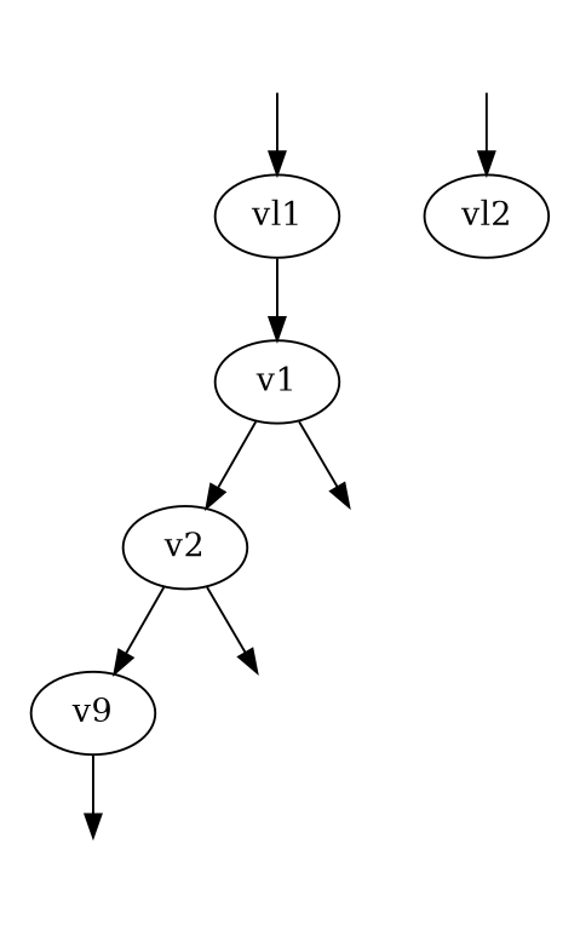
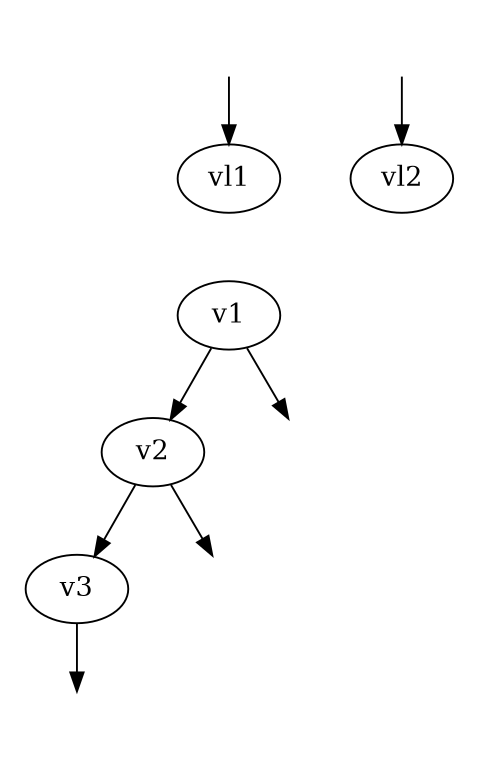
  digraph {
    num=1
    overall_factor=1
    projector="vbar(2,spenso::bis(4,hedge(2)))*u(1,spenso::bis(4,hedge(1)))*ϵbar(0,spenso::mink(4,hedge(0)))*ϵbar(3,spenso::mink(4,hedge(3)))*ϵbar(4,spenso::mink(4,hedge(4)))"
    edge [dod=-2 is_dummy=false num="1𝑖" particle=d sink=1 source=0]
    v1 [dod=0 int_id=V_71 num="-1𝑖/3*ee*spenso::g(spenso::dind(spenso::cof(3,hedge(5))),spenso::cof(3,hedge(12)))*spenso::gamma(spenso::bis(4,hedge(5)),spenso::bis(4,hedge(12)),spenso::mink(4,hedge(3)))"]
    v2 [dod=0 int_id=V_71 num="-1𝑖/3*ee*spenso::g(spenso::dind(spenso::cof(3,hedge(7))),spenso::cof(3,hedge(6)))*spenso::gamma(spenso::bis(4,hedge(7)),spenso::bis(4,hedge(6)),spenso::mink(4,hedge(4)))"]
    exte3 [style=invis]
-   v3 [dod=0 int_id=V_71 num="-1𝑖/3*ee*spenso::g(spenso::dind(spenso::cof(3,hedge(9))),spenso::cof(3,hedge(8)))*spenso::gamma(spenso::bis(4,hedge(9)),spenso::bis(4,hedge(8)),spenso::mink(4,hedge(0)))" label=v9]
+   v3 [dod=0 int_id=V_71 num="-1𝑖/3*ee*spenso::g(spenso::dind(spenso::cof(3,hedge(9))),spenso::cof(3,hedge(8)))*spenso::gamma(spenso::bis(4,hedge(9)),spenso::bis(4,hedge(8)),spenso::mink(4,hedge(0)))"]
    exte4 [style=invis]
    exte0 [style=invis]
    vl2 [dod=0 int_id=V_74 num="1𝑖*G*spenso::gamma(spenso::bis(4,hedge(2)),spenso::bis(4,hedge(10)),spenso::mink(4,hedge(14)))*spenso::t(spenso::coad(8,hedge(14)),spenso::cof(3,hedge(10)),spenso::dind(spenso::cof(3,hedge(2))))"]
    vl1 [dod=0 int_id=V_74 num="1𝑖*G*spenso::gamma(spenso::bis(4,hedge(11)),spenso::bis(4,hedge(1)),spenso::mink(4,hedge(13)))*spenso::t(spenso::coad(8,hedge(13)),spenso::cof(3,hedge(1)),spenso::dind(spenso::cof(3,hedge(11))))"]
    exte1 [style=invis]
    exte2 [style=invis]
    v1 -> v2 [dod=-1 headport=6 lmb_rep="P(1,a___)-P(3,a___)-K(0,a___)" num="spenso::g(spenso::dind(spenso::cof(3,hedge(6))),spenso::cof(3,hedge(5)))*spenso::gamma(spenso::bis(4,hedge(6)),spenso::bis(4,hedge(5)),spenso::mink(4,edge(5,1)))*Q(5,spenso::mink(4,edge(5,1)))" tailport=5]
    v1 -> exte3 [lmb_rep="P(3,a___)" particle=a source=2 tailport=3 sink=""]
    v2 -> v3 [dod=-1 headport=8 lmb_rep="P(1,a___)-P(3,a___)-P(4,a___)-K(0,a___)" num="spenso::g(spenso::dind(spenso::cof(3,hedge(8))),spenso::cof(3,hedge(7)))*spenso::gamma(spenso::bis(4,hedge(8)),spenso::bis(4,hedge(7)),spenso::mink(4,edge(6,1)))*Q(6,spenso::mink(4,edge(6,1)))" tailport=7]
    v2 -> exte4 [lmb_rep="P(4,a___)" particle=a source=2 tailport=4 sink=""]
    v3 -> exte0 [lmb_rep="P(1,a___)+P(2,a___)-P(3,a___)-P(4,a___)" particle=a source=2 tailport=0 sink=""]
-   vl1 -> v1 [dod=-1 headport=12 lmb_rep="P(1,a___)-K(0,a___)" num="spenso::g(spenso::dind(spenso::cof(3,hedge(12))),spenso::cof(3,hedge(11)))*spenso::gamma(spenso::bis(4,hedge(12)),spenso::bis(4,hedge(11)),spenso::mink(4,edge(7,1)))*Q(7,spenso::mink(4,edge(7,1)))" tailport=11]
    exte1 -> vl1 [headport=1 lmb_rep="P(1,a___)" source=""]
    exte2 -> vl2 [headport=2 lmb_rep="P(2,a___)" particle="d~" sink=0 source=""]
  }
